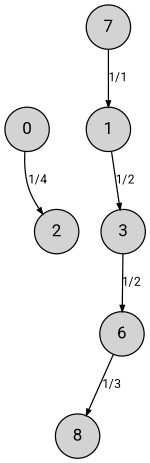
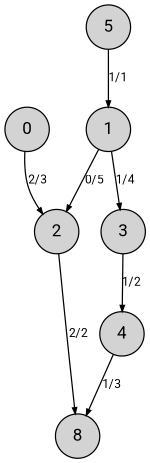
  digraph {
    fontname=Roboto
    rankdir=TB
    node [fillcolor=lightgrey fixedsize=shape fontname=Roboto shape=circle style=filled]
    edge [arrowsize=0.5 fontname=Roboto fontsize=10]
    n1 [height=.5 label=0 width=.5]
    n2 [height=.5 label=2 width=.5]
    n3 [height=.5 label=8 width=.5]
    n4 [height=.5 label=1 width=.5]
    n5 [height=.5 label=3 width=.5]
-   n6 [height=.5 label=6 width=.5]
-   n7 [height=.5 label=7 width=.5]
-   n1 -> n2 [label="1/4"]
-   n4 -> n5 [label="1/2"]
+   n6 [height=.5 label=4 width=.5]
+   n7 [height=.5 label=5 width=.5]
+   n1 -> n2 [label="2/3"]
+   n2 -> n3 [label="2/2"]
+   n4 -> n2 [label="0/5"]
+   n4 -> n5 [label="1/4"]
    n5 -> n6 [label="1/2"]
    n6 -> n3 [label="1/3"]
    n7 -> n4 [label="1/1"]
  }
